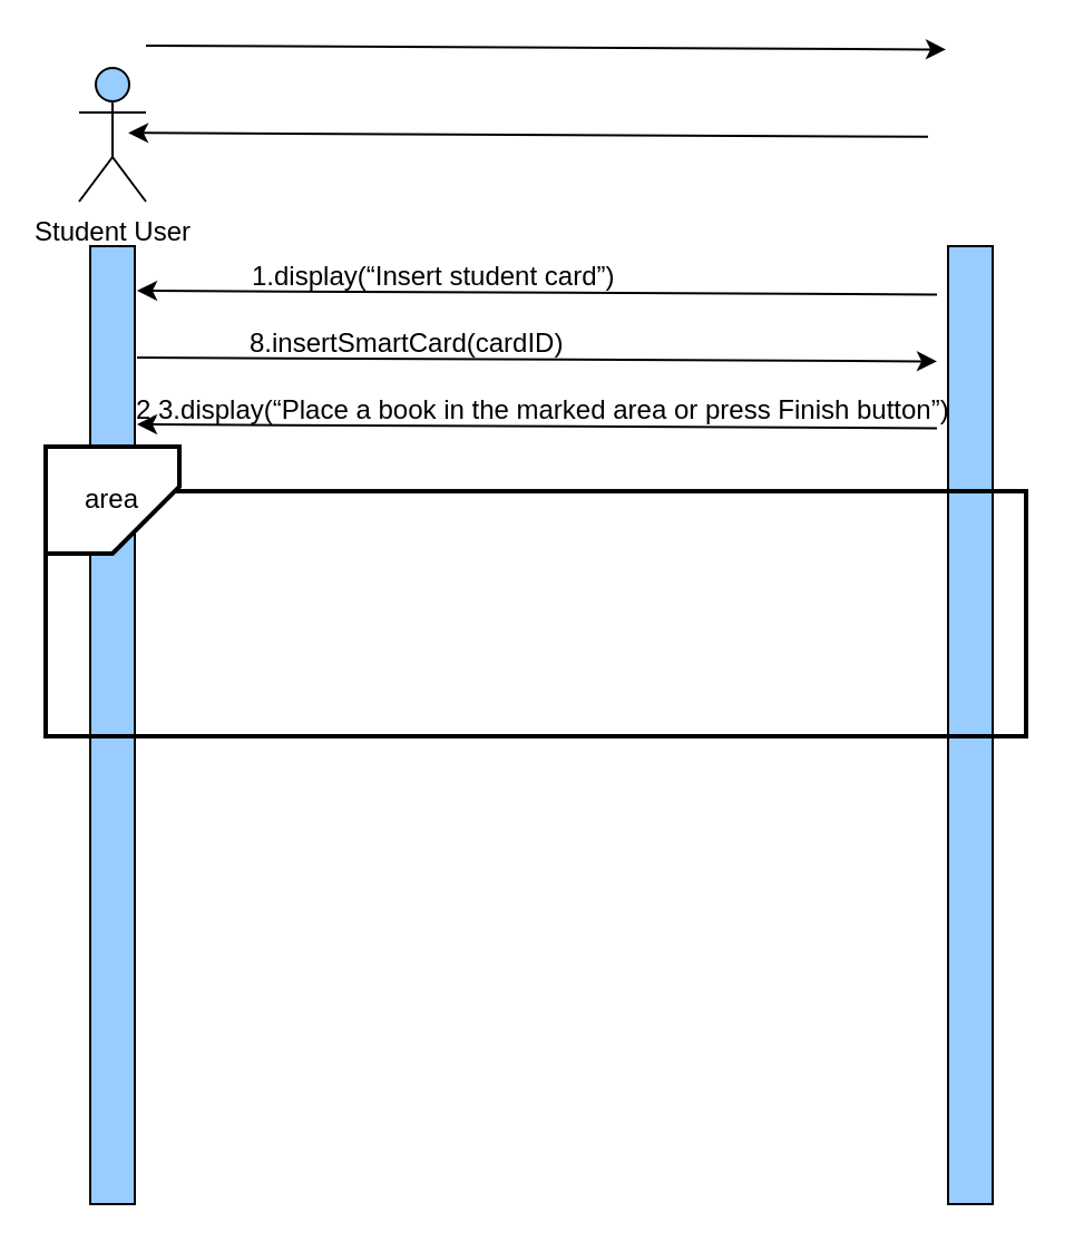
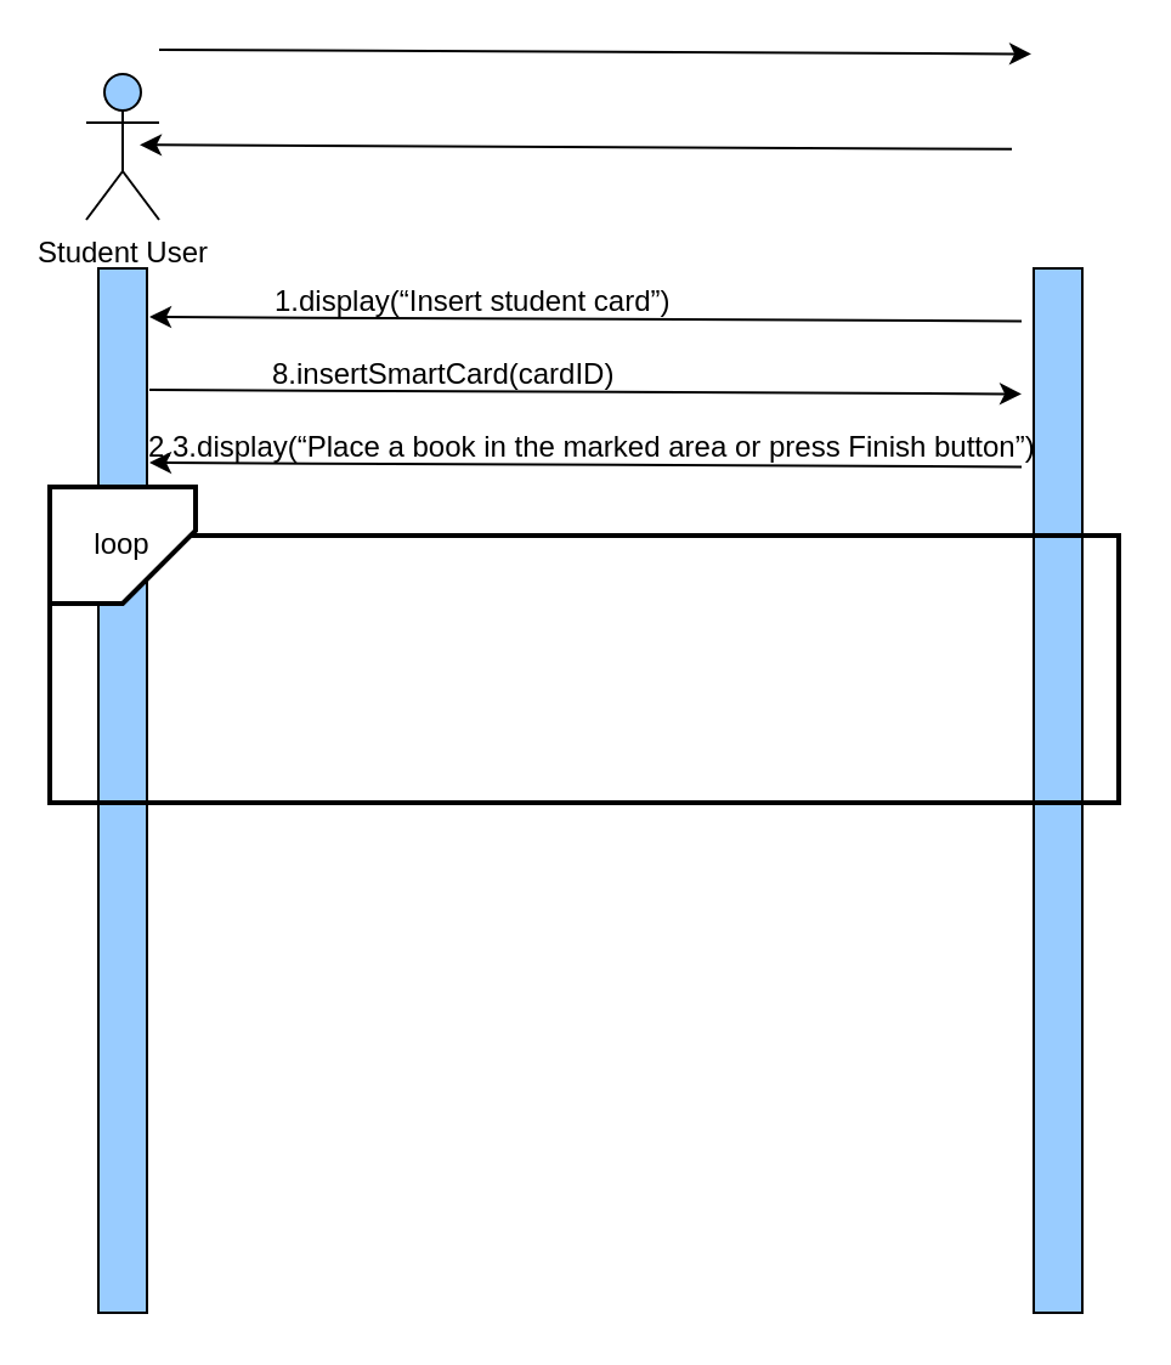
  <mxCell id="0" />
  <mxCell id="1" parent="0" />
  <mxCell id="2" value="" style="rounded=0;whiteSpace=wrap;html=1;fillColor=#99CCFF;" vertex="1" parent="1"><mxGeometry x="40" y="110" width="20" height="430" as="geometry" /></mxCell>
  <mxCell id="3" value="" style="rounded=0;whiteSpace=wrap;html=1;fillColor=#99CCFF;" vertex="1" parent="1"><mxGeometry x="425" y="110" width="20" height="430" as="geometry" /></mxCell>
  <mxCell id="4" value="Student User" style="shape=umlActor;verticalLabelPosition=bottom;verticalAlign=top;html=1;outlineConnect=0;strokeColor=#000000;fillColor=#99CCFF;align=center;" vertex="1" parent="1"><mxGeometry x="35" y="30" width="30" height="60" as="geometry" /></mxCell>
  <mxCell id="5" value="" style="endArrow=classic;html=1;entryX=0.1;entryY=0.116;entryDx=0;entryDy=0;entryPerimeter=0;exitX=1.15;exitY=0.112;exitDx=0;exitDy=0;exitPerimeter=0;" edge="1" parent="1"><mxGeometry width="50" height="50" relative="1" as="geometry"><mxPoint x="61" y="160" as="sourcePoint" /><mxPoint x="420" y="161.72" as="targetPoint" /></mxGeometry></mxCell>
  <mxCell id="6" value="" style="endArrow=classic;html=1;entryX=0.1;entryY=0.116;entryDx=0;entryDy=0;entryPerimeter=0;exitX=1.15;exitY=0.112;exitDx=0;exitDy=0;exitPerimeter=0;" edge="1" parent="1"><mxGeometry width="50" height="50" relative="1" as="geometry"><mxPoint x="420" y="131.72" as="sourcePoint" /><mxPoint x="61" y="130" as="targetPoint" /></mxGeometry></mxCell>
  <mxCell id="7" value="1.display(“Insert student card”)" style="text;whiteSpace=wrap;html=1;" vertex="1" parent="1"><mxGeometry x="111" y="110" width="180" height="30" as="geometry" /></mxCell>
  <mxCell id="8" value="8.insertSmartCard(cardID)" style="text;whiteSpace=wrap;html=1;" vertex="1" parent="1"><mxGeometry x="110" y="140" width="260" height="30" as="geometry" /></mxCell>
  <mxCell id="9" value="" style="endArrow=classic;html=1;entryX=0.1;entryY=0.116;entryDx=0;entryDy=0;entryPerimeter=0;exitX=1.15;exitY=0.112;exitDx=0;exitDy=0;exitPerimeter=0;" edge="1" parent="1"><mxGeometry width="50" height="50" relative="1" as="geometry"><mxPoint x="416" y="60.86" as="sourcePoint" /><mxPoint x="57" y="59.14" as="targetPoint" /></mxGeometry></mxCell>
  <mxCell id="10" value="" style="endArrow=classic;html=1;entryX=0.1;entryY=0.116;entryDx=0;entryDy=0;entryPerimeter=0;exitX=1.15;exitY=0.112;exitDx=0;exitDy=0;exitPerimeter=0;" edge="1" parent="1"><mxGeometry width="50" height="50" relative="1" as="geometry"><mxPoint x="65" y="20" as="sourcePoint" /><mxPoint x="424" y="21.72" as="targetPoint" /></mxGeometry></mxCell>
  <mxCell id="11" value="" style="endArrow=classic;html=1;entryX=0.1;entryY=0.116;entryDx=0;entryDy=0;entryPerimeter=0;exitX=1.15;exitY=0.112;exitDx=0;exitDy=0;exitPerimeter=0;" edge="1" parent="1"><mxGeometry width="50" height="50" relative="1" as="geometry"><mxPoint x="420" y="191.72" as="sourcePoint" /><mxPoint x="61" y="190" as="targetPoint" /></mxGeometry></mxCell>
  <mxCell id="12" value="2.3.display(“Place a book in the marked area or press Finish button”)" style="text;whiteSpace=wrap;html=1;" vertex="1" parent="1"><mxGeometry x="59" y="170" width="380" height="30" as="geometry" /></mxCell>
  <mxCell id="13" value="" style="rounded=0;whiteSpace=wrap;html=1;strokeColor=#000000;align=left;fillColor=none;strokeWidth=2;" vertex="1" parent="1"><mxGeometry x="20" y="220" width="440" height="110" as="geometry" /></mxCell>
- <mxCell id="14" value="area" style="shape=card;whiteSpace=wrap;html=1;strokeColor=#000000;strokeWidth=2;align=center;direction=north;flipV=0;flipH=1;aspect=fixed;" vertex="1" parent="1"><mxGeometry x="20" y="200" width="60" height="48" as="geometry" /></mxCell>
+ <mxCell id="14" value="loop" style="shape=card;whiteSpace=wrap;html=1;strokeColor=#000000;strokeWidth=2;align=center;direction=north;flipV=0;flipH=1;aspect=fixed;" vertex="1" parent="1"><mxGeometry x="20" y="200" width="60" height="48" as="geometry" /></mxCell>
